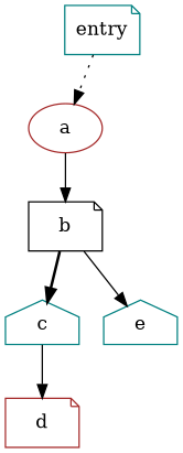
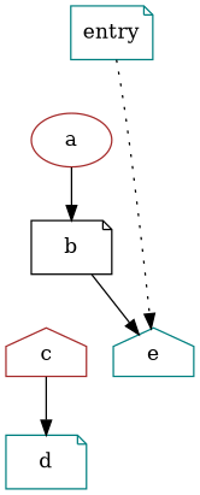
  digraph {
    node [color=teal shape=note]
    edge [style=solid]
-   n1 [label=c shape=house]
+   n1 [color=brown label=c shape=house]
    n2 [color=brown label=a shape=ellipse]
    n3 [color=black label=b]
-   n4 [color=brown label=d]
+   n4 [label=d]
    n5 [label=entry]
    n6 [label=e shape=house]
    subgraph sub_1 {
    }
    subgraph sub_2 {
      n1
      n2
      n3
      n4
      n5
      n6
    }
    n1 -> n4
    n2 -> n3
-   n3 -> n1 [style=bold]
    n3 -> n6
-   n5 -> n2 [style=dotted]
+   n5 -> n6 [style=dotted]
  }
